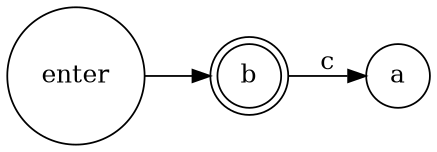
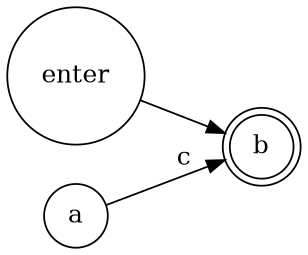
  digraph {
    nodesep=0.3
    rankdir=LR
    node [shape=circle]
    enter [width=0]
    b [peripheries=2]
    a
    enter -> b
-   b -> a [label=c]
+   a -> b [label=c]
  }
